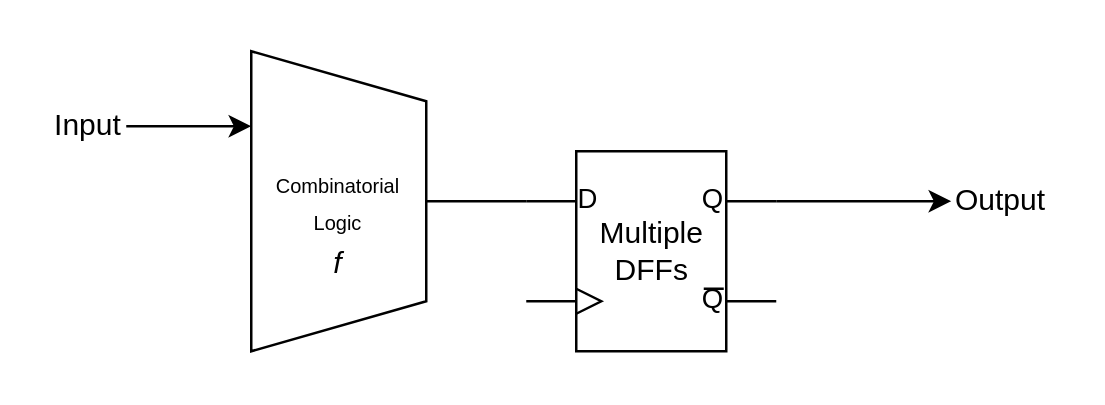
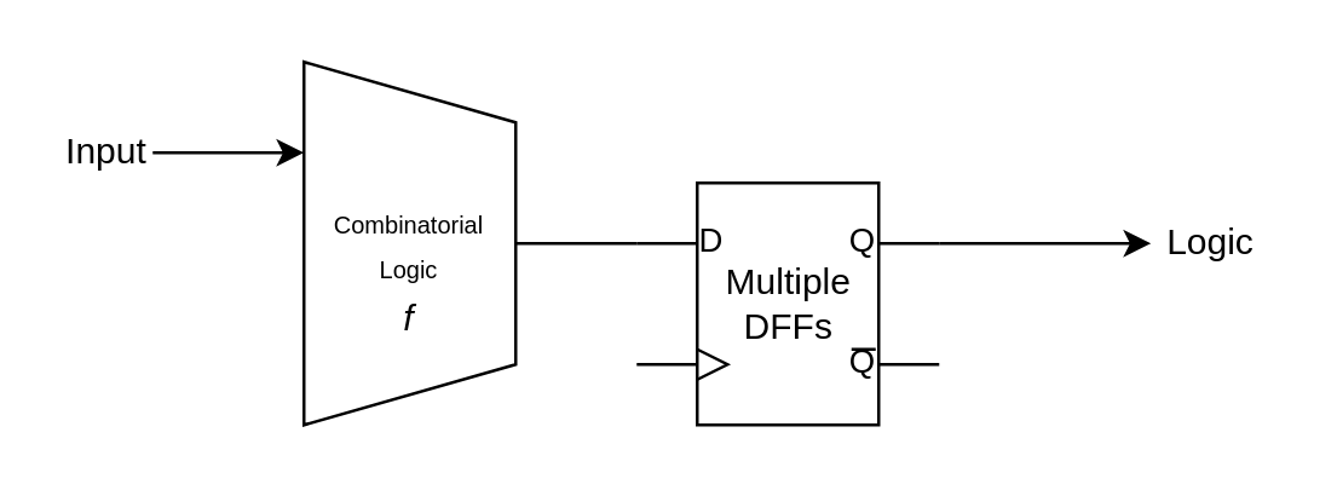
  <mxCell id="0" />
  <mxCell id="1" parent="0" />
  <mxCell id="2" value="&lt;font style=&quot;font-size: 8px;&quot;&gt;Combinatorial&lt;br&gt;Logic&lt;/font&gt;" style="shape=trapezoid;perimeter=trapezoidPerimeter;whiteSpace=wrap;html=1;fixedSize=1;direction=south;" vertex="1" parent="1"><mxGeometry x="100" y="20" width="70" height="120" as="geometry" /></mxCell>
  <mxCell id="3" value="" style="edgeStyle=orthogonalEdgeStyle;rounded=0;orthogonalLoop=1;jettySize=auto;html=1;startArrow=classic;startFill=1;endArrow=none;endFill=0;labelPosition=center;verticalLabelPosition=top;align=center;verticalAlign=bottom;" edge="1" parent="1"><mxGeometry x="0.5" relative="1" as="geometry"><mxPoint x="50" y="50" as="targetPoint" /><mxPoint x="100" y="50" as="sourcePoint" /><Array as="points" /><mxPoint as="offset" /></mxGeometry></mxCell>
  <mxCell id="4" style="edgeStyle=orthogonalEdgeStyle;rounded=0;orthogonalLoop=1;jettySize=auto;html=1;startArrow=none;startFill=0;endArrow=none;endFill=0;" edge="1" parent="1"><mxGeometry relative="1" as="geometry"><mxPoint x="170" y="80" as="targetPoint" /><mxPoint x="210" y="80" as="sourcePoint" /><Array as="points"><mxPoint x="190" y="80" /><mxPoint x="190" y="80" /></Array></mxGeometry></mxCell>
  <mxCell id="5" value="&lt;i&gt;f&lt;/i&gt;" style="text;strokeColor=none;align=center;fillColor=none;html=1;verticalAlign=middle;whiteSpace=wrap;rounded=0;" vertex="1" parent="1"><mxGeometry x="130" y="100" width="10" height="10" as="geometry" /></mxCell>
  <mxCell id="6" style="edgeStyle=orthogonalEdgeStyle;rounded=0;orthogonalLoop=1;jettySize=auto;html=1;exitX=1;exitY=0.25;exitDx=0;exitDy=0;exitPerimeter=0;" edge="1" parent="1" source="7"><mxGeometry relative="1" as="geometry"><mxPoint x="380" y="80" as="targetPoint" /></mxGeometry></mxCell>
  <mxCell id="7" value="Multiple&lt;br&gt;DFFs" style="verticalLabelPosition=middle;shadow=0;dashed=0;align=center;html=1;verticalAlign=middle;shape=mxgraph.electrical.logic_gates.d_type_flip-flop;labelPosition=center;" vertex="1" parent="1"><mxGeometry x="210" y="60" width="100" height="80" as="geometry" /></mxCell>
- <mxCell id="8" value="Output" style="text;strokeColor=none;align=center;fillColor=none;html=1;verticalAlign=middle;whiteSpace=wrap;rounded=0;" vertex="1" parent="1"><mxGeometry x="380" y="70" width="40" height="20" as="geometry" /></mxCell>
+ <mxCell id="8" value="Logic" style="text;strokeColor=none;align=center;fillColor=none;html=1;verticalAlign=middle;whiteSpace=wrap;rounded=0;" vertex="1" parent="1"><mxGeometry x="380" y="70" width="40" height="20" as="geometry" /></mxCell>
  <mxCell id="9" value="Input" style="text;strokeColor=none;align=center;fillColor=none;html=1;verticalAlign=middle;whiteSpace=wrap;rounded=0;" vertex="1" parent="1"><mxGeometry x="20" y="40" width="30" height="20" as="geometry" /></mxCell>
